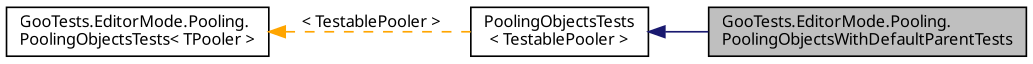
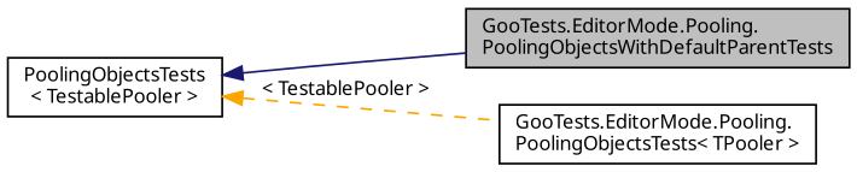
  digraph {
    rankdir=LR
    node [color=black fillcolor=white fontname=Calibrii fontsize=10 shape=record style=filled]
    edge [dir=back fontname=Calibrii fontsize=10 labelfontname=Calibrii labelfontsize=10]
    n1 [fillcolor=grey75 fontcolor=black height=0.2 label="GooTests.EditorMode.Pooling.\lPoolingObjectsWithDefaultParentTests" width=0.4]
    n2 [height=0.2 label="PoolingObjectsTests\l\< TestablePooler \>" width=0.4]
    n3 [height=0.2 label="GooTests.EditorMode.Pooling.\lPoolingObjectsTests\< TPooler \>" width=0.4]
    n2 -> n1 [color=midnightblue style=solid]
-   n3 -> n2 [color=orange label=" \< TestablePooler \>" style=dashed]
+   n2 -> n3 [color=orange label=" \< TestablePooler \>" style=dashed]
  }
